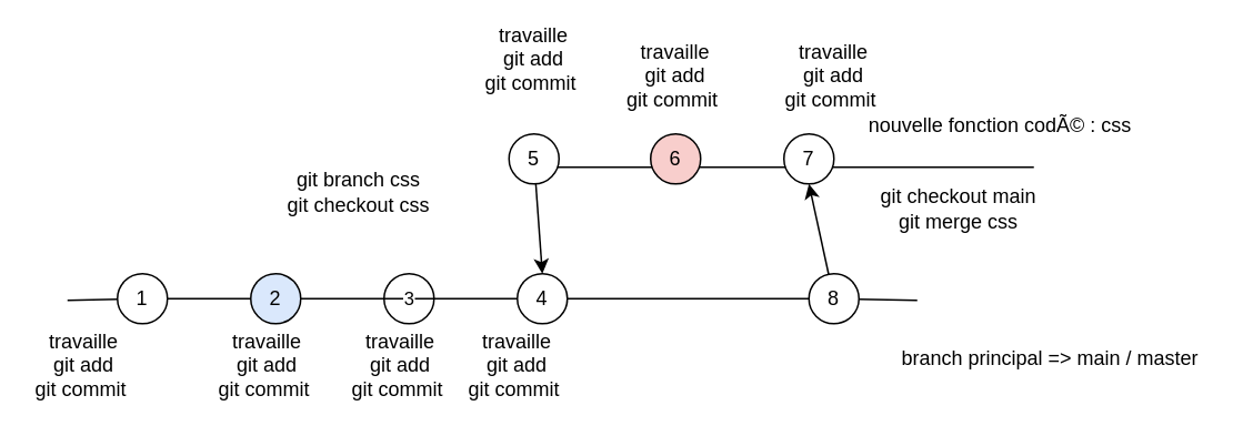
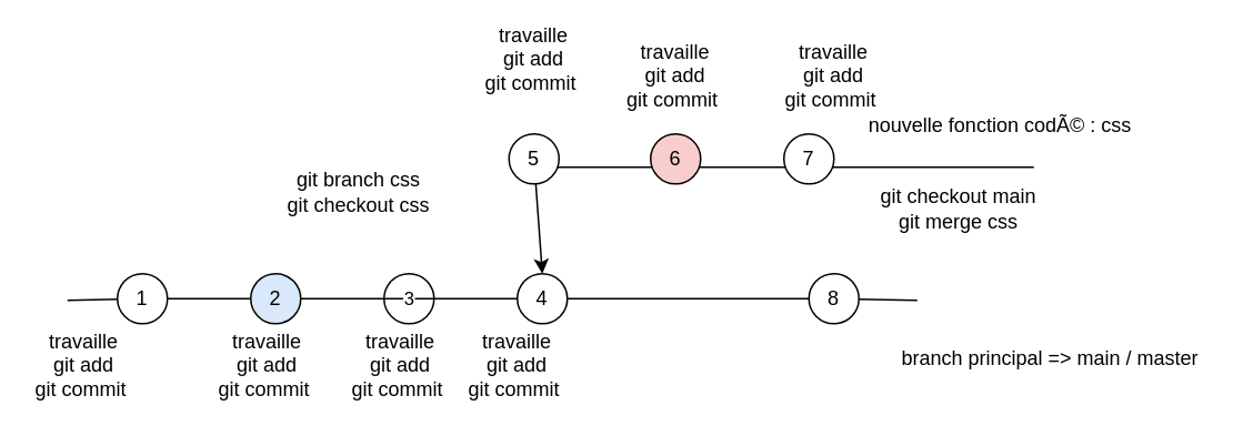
  <mxCell id="0" />
  <mxCell id="1" parent="0" />
  <mxCell id="2" value="" style="endArrow=none;html=1;startArrow=none;" edge="1" parent="1" source="27"><mxGeometry width="50" height="50" relative="1" as="geometry"><mxPoint x="40" y="180" as="sourcePoint" /><mxPoint x="550" y="180" as="targetPoint" /></mxGeometry></mxCell>
  <mxCell id="3" value="branch principal =&amp;gt; main / master&lt;br&gt;" style="text;html=1;strokeColor=none;fillColor=none;align=center;verticalAlign=middle;whiteSpace=wrap;rounded=0;" vertex="1" parent="1"><mxGeometry x="530" y="200" width="200" height="30" as="geometry" /></mxCell>
  <mxCell id="4" value="" style="endArrow=none;html=1;" edge="1" parent="1" target="5"><mxGeometry width="50" height="50" relative="1" as="geometry"><mxPoint x="40" y="180" as="sourcePoint" /><mxPoint x="550" y="180" as="targetPoint" /></mxGeometry></mxCell>
  <mxCell id="5" value="1" style="ellipse;whiteSpace=wrap;html=1;" vertex="1" parent="1"><mxGeometry x="70" y="164" width="30" height="30" as="geometry" /></mxCell>
  <mxCell id="6" value="" style="endArrow=none;html=1;startArrow=none;" edge="1" parent="1" source="5" target="7"><mxGeometry width="50" height="50" relative="1" as="geometry"><mxPoint x="100" y="179.032" as="sourcePoint" /><mxPoint x="550" y="180" as="targetPoint" /></mxGeometry></mxCell>
  <mxCell id="7" value="2" style="ellipse;whiteSpace=wrap;html=1;fillColor=#dae8fc;" vertex="1" parent="1"><mxGeometry x="150" y="164" width="30" height="30" as="geometry" /></mxCell>
  <mxCell id="8" value="" style="ellipse;whiteSpace=wrap;html=1;" vertex="1" parent="1"><mxGeometry x="230" y="164" width="30" height="30" as="geometry" /></mxCell>
  <mxCell id="9" value="3" style="endArrow=none;html=1;startArrow=none;" edge="1" parent="1" source="7" target="10"><mxGeometry width="50" height="50" relative="1" as="geometry"><mxPoint x="180" y="179.039" as="sourcePoint" /><mxPoint x="550" y="180" as="targetPoint" /></mxGeometry></mxCell>
  <mxCell id="10" value="4" style="ellipse;whiteSpace=wrap;html=1;" vertex="1" parent="1"><mxGeometry x="310" y="164" width="30" height="30" as="geometry" /></mxCell>
  <mxCell id="11" value="travaille&lt;br&gt;git add&lt;br&gt;git commit&amp;nbsp;" style="text;html=1;strokeColor=none;fillColor=none;align=center;verticalAlign=middle;whiteSpace=wrap;rounded=0;" vertex="1" parent="1"><mxGeometry x="20" y="204" width="60" height="30" as="geometry" /></mxCell>
  <mxCell id="12" value="travaille&lt;br&gt;git add&lt;br&gt;git commit&amp;nbsp;" style="text;html=1;strokeColor=none;fillColor=none;align=center;verticalAlign=middle;whiteSpace=wrap;rounded=0;" vertex="1" parent="1"><mxGeometry x="130" y="204" width="60" height="30" as="geometry" /></mxCell>
  <mxCell id="13" value="travaille&lt;br&gt;git add&lt;br&gt;git commit&amp;nbsp;" style="text;html=1;strokeColor=none;fillColor=none;align=center;verticalAlign=middle;whiteSpace=wrap;rounded=0;" vertex="1" parent="1"><mxGeometry x="210" y="204" width="60" height="30" as="geometry" /></mxCell>
  <mxCell id="14" value="" style="endArrow=none;html=1;" edge="1" parent="1"><mxGeometry width="50" height="50" relative="1" as="geometry"><mxPoint x="320" y="100" as="sourcePoint" /><mxPoint x="620" y="100" as="targetPoint" /></mxGeometry></mxCell>
  <mxCell id="15" value="nouvelle fonction codÃ© : css" style="text;html=1;strokeColor=none;fillColor=none;align=center;verticalAlign=middle;whiteSpace=wrap;rounded=0;" vertex="1" parent="1"><mxGeometry x="500" y="60" width="200" height="30" as="geometry" /></mxCell>
  <mxCell id="16" value="travaille&lt;br&gt;git add&lt;br&gt;git commit&amp;nbsp;" style="text;html=1;strokeColor=none;fillColor=none;align=center;verticalAlign=middle;whiteSpace=wrap;rounded=0;" vertex="1" parent="1"><mxGeometry x="280" y="204" width="60" height="30" as="geometry" /></mxCell>
  <mxCell id="17" value="git branch css&lt;br&gt;git checkout css" style="text;html=1;strokeColor=none;fillColor=none;align=center;verticalAlign=middle;whiteSpace=wrap;rounded=0;" vertex="1" parent="1"><mxGeometry x="125" y="100" width="180" height="30" as="geometry" /></mxCell>
  <mxCell id="18" style="edgeStyle=none;html=1;entryX=0.5;entryY=0;entryDx=0;entryDy=0;" edge="1" parent="1" source="19" target="10"><mxGeometry relative="1" as="geometry" /></mxCell>
  <mxCell id="19" value="5" style="ellipse;whiteSpace=wrap;html=1;" vertex="1" parent="1"><mxGeometry x="305" y="80" width="30" height="30" as="geometry" /></mxCell>
  <mxCell id="20" value="6" style="ellipse;whiteSpace=wrap;html=1;fillColor=#f8cecc;" vertex="1" parent="1"><mxGeometry x="390" y="80" width="30" height="30" as="geometry" /></mxCell>
  <mxCell id="21" value="7" style="ellipse;whiteSpace=wrap;html=1;" vertex="1" parent="1"><mxGeometry x="470" y="80" width="30" height="30" as="geometry" /></mxCell>
  <mxCell id="22" value="travaille&lt;br&gt;git add&lt;br&gt;git commit&amp;nbsp;" style="text;html=1;strokeColor=none;fillColor=none;align=center;verticalAlign=middle;whiteSpace=wrap;rounded=0;" vertex="1" parent="1"><mxGeometry x="290" y="20" width="60" height="30" as="geometry" /></mxCell>
  <mxCell id="23" value="travaille&lt;br&gt;git add&lt;br&gt;git commit&amp;nbsp;" style="text;html=1;strokeColor=none;fillColor=none;align=center;verticalAlign=middle;whiteSpace=wrap;rounded=0;" vertex="1" parent="1"><mxGeometry x="375" y="30" width="60" height="30" as="geometry" /></mxCell>
  <mxCell id="24" value="travaille&lt;br&gt;git add&lt;br&gt;git commit&amp;nbsp;" style="text;html=1;strokeColor=none;fillColor=none;align=center;verticalAlign=middle;whiteSpace=wrap;rounded=0;" vertex="1" parent="1"><mxGeometry x="470" y="30" width="60" height="30" as="geometry" /></mxCell>
  <mxCell id="25" value="" style="endArrow=none;html=1;startArrow=none;" edge="1" parent="1" source="10" target="27"><mxGeometry width="50" height="50" relative="1" as="geometry"><mxPoint x="340" y="179.067" as="sourcePoint" /><mxPoint x="550" y="180" as="targetPoint" /></mxGeometry></mxCell>
- <mxCell id="26" style="edgeStyle=none;html=1;entryX=0.5;entryY=1;entryDx=0;entryDy=0;" edge="1" parent="1" source="27" target="21"><mxGeometry relative="1" as="geometry" /></mxCell>
  <mxCell id="27" value="8" style="ellipse;whiteSpace=wrap;html=1;" vertex="1" parent="1"><mxGeometry x="485" y="164" width="30" height="30" as="geometry" /></mxCell>
  <mxCell id="28" value="git checkout main&lt;br&gt;git merge css" style="text;html=1;strokeColor=none;fillColor=none;align=center;verticalAlign=middle;whiteSpace=wrap;rounded=0;" vertex="1" parent="1"><mxGeometry x="485" y="110" width="180" height="30" as="geometry" /></mxCell>
